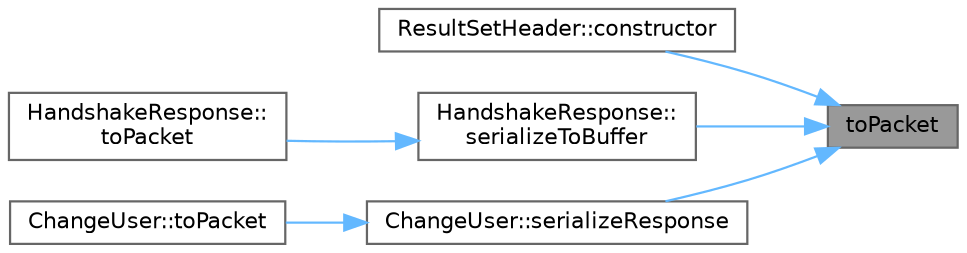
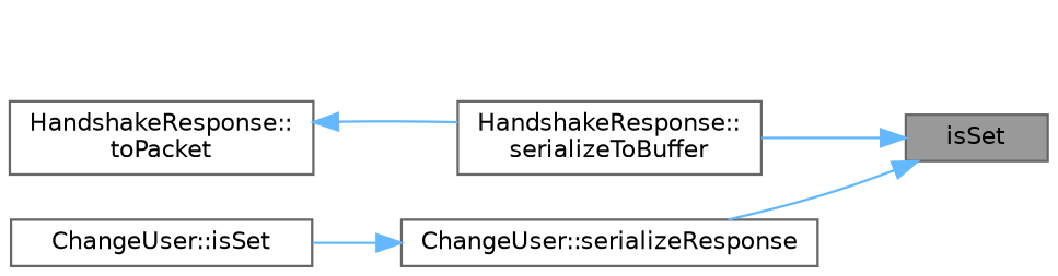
  digraph {
    rankdir=RL
    node [color=grey40 fillcolor=white fontname=Helvetica fontsize=10 shape=box style=filled]
    edge [color=steelblue1 dir=back fontname=Helvetica fontsize=10 labelfontname=Helvetica labelfontsize=10 style=solid]
-   n1 [color=gray40 fillcolor=grey60 fontcolor=black height=0.2 label=toPacket width=0.4]
-   n2 [height=0.2 label="ResultSetHeader::constructor" width=0.4]
+   n1 [color=gray40 fillcolor=grey60 fontcolor=black height=0.2 label=isSet width=0.4]
    n3 [height=0.2 label="HandshakeResponse::\lserializeToBuffer" width=0.4]
    n4 [height=0.2 label="ChangeUser::serializeResponse" width=0.4]
    n5 [height=0.2 label="HandshakeResponse::\ltoPacket" width=0.4]
-   n6 [height=0.2 label="ChangeUser::toPacket" width=0.4]
-   n1 -> n2
+   n6 [height=0.2 label="ChangeUser::isSet" width=0.4]
    n1 -> n3
    n1 -> n4
-   n3 -> n5
+   n5 -> n3
    n4 -> n6
  }
